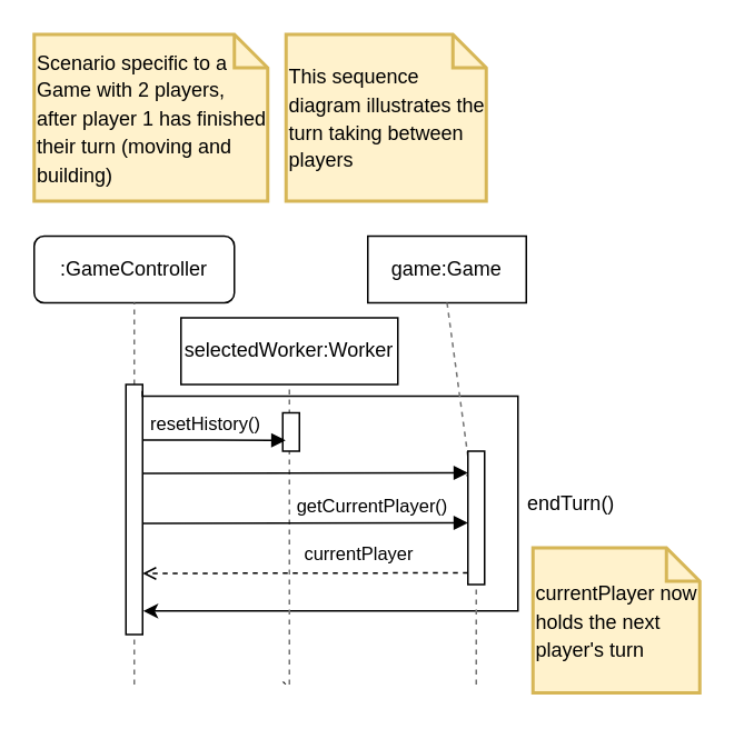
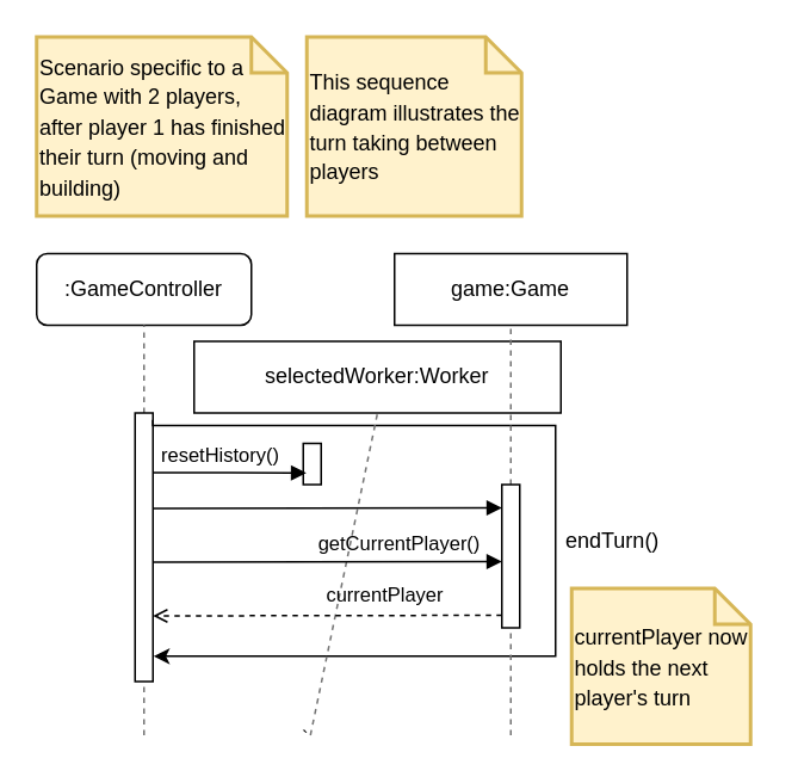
  <mxCell id="0" />
  <mxCell id="1" parent="0" />
  <mxCell id="2" value="&lt;span style=&quot;color: rgb(0, 0, 0); font-size: 12px;&quot;&gt;This sequence diagram illustrates the turn taking between players&lt;/span&gt;" style="shape=note;strokeWidth=2;fontSize=14;size=20;whiteSpace=wrap;html=1;fillColor=#fff2cc;strokeColor=#d6b656;fontColor=#666600;align=left;" vertex="1" parent="1"><mxGeometry x="171" y="20" width="120" height="100" as="geometry" /></mxCell>
  <mxCell id="3" value=":GameController" style="whiteSpace=wrap;html=1;rounded=1;" vertex="1" parent="1"><mxGeometry x="20" y="141" width="120" height="40" as="geometry" /></mxCell>
  <mxCell id="4" value="`" style="endArrow=none;dashed=1;html=1;rounded=0;entryX=0.5;entryY=1;entryDx=0;entryDy=0;strokeColor=#747474;" edge="1" parent="1" target="3"><mxGeometry x="-0.099" width="50" height="50" relative="1" as="geometry"><mxPoint x="80" y="410" as="sourcePoint" /><mxPoint x="80.5" y="285" as="targetPoint" /><Array as="points" /><mxPoint as="offset" /></mxGeometry></mxCell>
  <mxCell id="5" value="" style="rounded=0;whiteSpace=wrap;html=1;" vertex="1" parent="1"><mxGeometry x="75" y="230" width="10" height="150" as="geometry" /></mxCell>
  <mxCell id="6" value="&lt;span style=&quot;color: rgb(0, 0, 0); font-size: 12px;&quot;&gt;Scenario specific to a Game with 2 players, after player 1 has finished their turn (moving and building)&lt;/span&gt;" style="shape=note;strokeWidth=2;fontSize=14;size=20;whiteSpace=wrap;html=1;fillColor=#fff2cc;strokeColor=#d6b656;fontColor=#666600;align=left;" vertex="1" parent="1"><mxGeometry x="20" y="20" width="140" height="100" as="geometry" /></mxCell>
  <mxCell id="7" value="endTurn()" style="text;whiteSpace=wrap;html=1;" vertex="1" parent="1"><mxGeometry x="314" y="288" width="110" height="40" as="geometry" /></mxCell>
  <mxCell id="8" value="" style="endArrow=classic;html=1;rounded=0;edgeStyle=orthogonalEdgeStyle;exitX=0.991;exitY=0.026;exitDx=0;exitDy=0;exitPerimeter=0;" edge="1" parent="1" source="5"><mxGeometry width="50" height="50" relative="1" as="geometry"><mxPoint x="85" y="215" as="sourcePoint" /><mxPoint x="85.31" y="365.87" as="targetPoint" /><Array as="points"><mxPoint x="310" y="237" /><mxPoint x="310" y="366" /></Array></mxGeometry></mxCell>
- <mxCell id="9" value="selectedWorker:Worker" style="rounded=0;whiteSpace=wrap;html=1;" vertex="1" parent="1"><mxGeometry x="108" y="190" width="130" height="40" as="geometry" /></mxCell>
+ <mxCell id="9" value="selectedWorker:Worker" style="rounded=0;whiteSpace=wrap;html=1;" vertex="1" parent="1"><mxGeometry x="108" y="190" width="205" height="40" as="geometry" /></mxCell>
  <mxCell id="10" value="`" style="endArrow=none;dashed=1;html=1;rounded=0;entryX=0.5;entryY=1;entryDx=0;entryDy=0;strokeColor=#747474;" edge="1" parent="1" target="9"><mxGeometry x="-1" y="4" width="50" height="50" relative="1" as="geometry"><mxPoint x="173" y="410" as="sourcePoint" /><mxPoint x="168.5" y="327" as="targetPoint" /><Array as="points" /><mxPoint x="1" y="3" as="offset" /></mxGeometry></mxCell>
  <mxCell id="11" value="" style="rounded=0;whiteSpace=wrap;html=1;" vertex="1" parent="1"><mxGeometry x="169" y="247" width="10" height="23" as="geometry" /></mxCell>
  <mxCell id="12" value="&lt;font style=&quot;font-size: 11px;&quot;&gt;resetHistory()&lt;/font&gt;" style="text;html=1;align=center;verticalAlign=middle;whiteSpace=wrap;rounded=0;" vertex="1" parent="1"><mxGeometry x="93" y="239.47" width="60" height="30" as="geometry" /></mxCell>
- <mxCell id="13" value="game:Game" style="rounded=0;whiteSpace=wrap;html=1;" vertex="1" parent="1"><mxGeometry x="220" y="141" width="95" height="40" as="geometry" /></mxCell>
+ <mxCell id="13" value="game:Game" style="rounded=0;whiteSpace=wrap;html=1;" vertex="1" parent="1"><mxGeometry x="220" y="141" width="130" height="40" as="geometry" /></mxCell>
  <mxCell id="14" value="`" style="endArrow=none;dashed=1;html=1;rounded=0;entryX=0.5;entryY=1;entryDx=0;entryDy=0;strokeColor=#747474;" edge="1" parent="1" target="13" source="17"><mxGeometry x="-1" y="-18" width="50" height="50" relative="1" as="geometry"><mxPoint x="285" y="408" as="sourcePoint" /><mxPoint x="280.5" y="278" as="targetPoint" /><Array as="points" /><mxPoint x="-18" y="18" as="offset" /></mxGeometry></mxCell>
  <mxCell id="15" value="" style="html=1;verticalAlign=bottom;endArrow=block;edgeStyle=elbowEdgeStyle;elbow=vertical;curved=0;rounded=0;exitX=1.031;exitY=0.115;exitDx=0;exitDy=0;exitPerimeter=0;entryX=0;entryY=0.369;entryDx=0;entryDy=0;entryPerimeter=0;" edge="1" parent="1"><mxGeometry relative="1" as="geometry"><mxPoint x="85.31" y="283.28" as="sourcePoint" /><Array as="points" /><mxPoint x="280" y="283.542" as="targetPoint" /></mxGeometry></mxCell>
  <mxCell id="16" value="" style="endArrow=none;dashed=1;html=1;rounded=0;entryX=0.5;entryY=1;entryDx=0;entryDy=0;strokeColor=#747474;" edge="1" parent="1" target="17"><mxGeometry x="-1" y="-18" width="50" height="50" relative="1" as="geometry"><mxPoint x="285" y="410" as="sourcePoint" /><mxPoint x="285" y="181" as="targetPoint" /><Array as="points" /><mxPoint x="-18" y="18" as="offset" /></mxGeometry></mxCell>
  <mxCell id="17" value="" style="rounded=0;whiteSpace=wrap;html=1;" vertex="1" parent="1"><mxGeometry x="280" y="270" width="10" height="80" as="geometry" /></mxCell>
  <mxCell id="18" value="" style="html=1;verticalAlign=bottom;endArrow=block;edgeStyle=elbowEdgeStyle;elbow=horizontal;curved=0;rounded=0;exitX=1.031;exitY=0.115;exitDx=0;exitDy=0;exitPerimeter=0;entryX=0.16;entryY=0.135;entryDx=0;entryDy=0;entryPerimeter=0;" edge="1" parent="1"><mxGeometry relative="1" as="geometry"><mxPoint x="85" y="263.25" as="sourcePoint" /><Array as="points" /><mxPoint x="170.69" y="263.5" as="targetPoint" /></mxGeometry></mxCell>
  <mxCell id="19" value="&lt;font style=&quot;font-size: 11px;&quot;&gt;getCurrentPlayer()&lt;/font&gt;" style="text;html=1;align=center;verticalAlign=middle;whiteSpace=wrap;rounded=0;" vertex="1" parent="1"><mxGeometry x="193" y="288" width="60" height="30" as="geometry" /></mxCell>
  <mxCell id="20" value="" style="html=1;verticalAlign=bottom;endArrow=block;edgeStyle=elbowEdgeStyle;elbow=vertical;curved=0;rounded=0;exitX=1.031;exitY=0.115;exitDx=0;exitDy=0;exitPerimeter=0;entryX=0;entryY=0.369;entryDx=0;entryDy=0;entryPerimeter=0;" edge="1" parent="1"><mxGeometry relative="1" as="geometry"><mxPoint x="85.31" y="313.28" as="sourcePoint" /><Array as="points" /><mxPoint x="280" y="313.542" as="targetPoint" /></mxGeometry></mxCell>
  <mxCell id="21" value="" style="edgeStyle=none;orthogonalLoop=1;jettySize=auto;html=1;rounded=0;entryX=0.966;entryY=0.067;entryDx=0;entryDy=0;entryPerimeter=0;dashed=1;endArrow=open;endFill=0;" edge="1" parent="1"><mxGeometry width="100" relative="1" as="geometry"><mxPoint x="280" y="343" as="sourcePoint" /><mxPoint x="85" y="343.34" as="targetPoint" /><Array as="points" /></mxGeometry></mxCell>
  <mxCell id="22" value="&lt;font style=&quot;font-size: 11px;&quot;&gt;currentPlayer&lt;/font&gt;" style="text;whiteSpace=wrap;html=1;align=center;" vertex="1" parent="1"><mxGeometry x="160" y="318" width="110" height="40" as="geometry" /></mxCell>
  <mxCell id="23" value="&lt;span style=&quot;color: rgb(0, 0, 0); font-size: 12px;&quot;&gt;currentPlayer now holds the next player's turn&lt;/span&gt;" style="shape=note;strokeWidth=2;fontSize=14;size=20;whiteSpace=wrap;html=1;fillColor=#fff2cc;strokeColor=#d6b656;fontColor=#666600;align=left;" vertex="1" parent="1"><mxGeometry x="319" y="328" width="100" height="87" as="geometry" /></mxCell>
